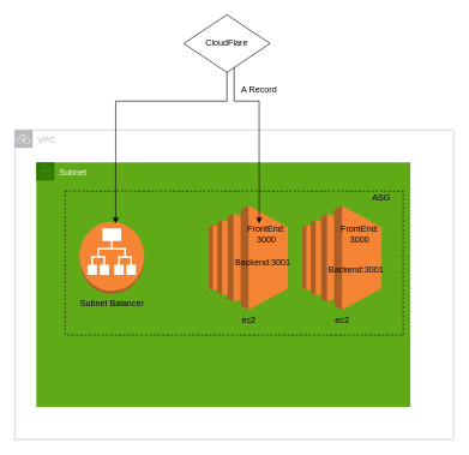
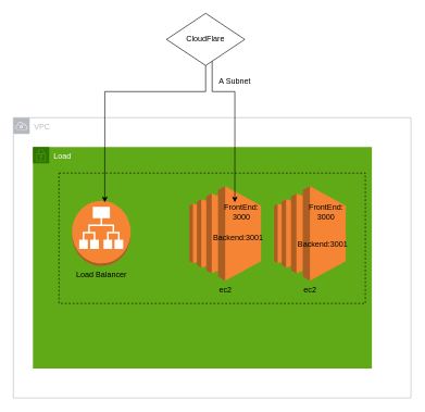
  <mxCell id="0" />
  <mxCell id="1" parent="0" />
- <mxCell id="2" value="Subnet&lt;div&gt;&lt;br&gt;&lt;/div&gt;" style="points=[[0,0],[0.25,0],[0.5,0],[0.75,0],[1,0],[1,0.25],[1,0.5],[1,0.75],[1,1],[0.75,1],[0.5,1],[0.25,1],[0,1],[0,0.75],[0,0.5],[0,0.25]];outlineConnect=0;html=1;whiteSpace=wrap;fontSize=12;fontStyle=0;container=1;pointerEvents=0;collapsible=0;recursiveResize=0;shape=mxgraph.aws4.group;grIcon=mxgraph.aws4.group_security_group;grStroke=0;strokeColor=#2D7600;fillColor=#60a917;verticalAlign=top;align=left;spacingLeft=30;fontColor=#ffffff;dashed=0;" vertex="1" parent="1"><mxGeometry x="50" y="225" width="520" height="340" as="geometry" /></mxCell>
+ <mxCell id="2" value="Load&lt;div&gt;&lt;br&gt;&lt;/div&gt;" style="points=[[0,0],[0.25,0],[0.5,0],[0.75,0],[1,0],[1,0.25],[1,0.5],[1,0.75],[1,1],[0.75,1],[0.5,1],[0.25,1],[0,1],[0,0.75],[0,0.5],[0,0.25]];outlineConnect=0;html=1;whiteSpace=wrap;fontSize=12;fontStyle=0;container=1;pointerEvents=0;collapsible=0;recursiveResize=0;shape=mxgraph.aws4.group;grIcon=mxgraph.aws4.group_security_group;grStroke=0;strokeColor=#2D7600;fillColor=#60a917;verticalAlign=top;align=left;spacingLeft=30;fontColor=#ffffff;dashed=0;" vertex="1" parent="1"><mxGeometry x="50" y="225" width="520" height="340" as="geometry" /></mxCell>
  <mxCell id="3" value="ec2" style="outlineConnect=0;dashed=0;verticalLabelPosition=bottom;verticalAlign=top;align=center;html=1;shape=mxgraph.aws3.ec2;fillColor=#F58534;gradientColor=none;" vertex="1" parent="2"><mxGeometry x="370" y="60" width="110" height="145" as="geometry" /></mxCell>
- <mxCell id="4" value="ASG" style="text;html=1;align=center;verticalAlign=middle;whiteSpace=wrap;rounded=0;" vertex="1" parent="2"><mxGeometry x="460" y="40" width="40" height="20" as="geometry" /></mxCell>
  <mxCell id="5" value="FrontEnd: 3000" style="text;html=1;align=center;verticalAlign=middle;whiteSpace=wrap;rounded=0;" vertex="1" parent="2"><mxGeometry x="430" y="90" width="40" height="20" as="geometry" /></mxCell>
  <mxCell id="6" value="Backend:3001" style="text;html=1;align=center;verticalAlign=middle;whiteSpace=wrap;rounded=0;" vertex="1" parent="2"><mxGeometry x="430" y="140" width="30" height="20" as="geometry" /></mxCell>
  <mxCell id="7" value="ec2" style="outlineConnect=0;dashed=0;verticalLabelPosition=bottom;verticalAlign=top;align=center;html=1;shape=mxgraph.aws3.ec2;fillColor=#F58534;gradientColor=none;" vertex="1" parent="2"><mxGeometry x="240" y="60" width="110" height="145" as="geometry" /></mxCell>
  <mxCell id="8" value="FrontEnd: 3000" style="text;html=1;align=center;verticalAlign=middle;whiteSpace=wrap;rounded=0;" vertex="1" parent="2"><mxGeometry x="300" y="90" width="40" height="20" as="geometry" /></mxCell>
  <mxCell id="9" value="Backend:3001" style="text;html=1;align=center;verticalAlign=middle;whiteSpace=wrap;rounded=0;" vertex="1" parent="2"><mxGeometry x="300" y="130" width="30" height="20" as="geometry" /></mxCell>
- <mxCell id="10" value="Subnet Balancer" style="outlineConnect=0;dashed=0;verticalLabelPosition=bottom;verticalAlign=top;align=center;html=1;shape=mxgraph.aws3.application_load_balancer;fillColor=#F58534;gradientColor=none;" vertex="1" parent="2"><mxGeometry x="60" y="82.5" width="90" height="100" as="geometry" /></mxCell>
+ <mxCell id="10" value="Load Balancer" style="outlineConnect=0;dashed=0;verticalLabelPosition=bottom;verticalAlign=top;align=center;html=1;shape=mxgraph.aws3.application_load_balancer;fillColor=#F58534;gradientColor=none;" vertex="1" parent="2"><mxGeometry x="60" y="82.5" width="90" height="100" as="geometry" /></mxCell>
  <mxCell id="11" value="" style="rounded=0;whiteSpace=wrap;html=1;fillStyle=zigzag-line;fillColor=none;dashed=1;" vertex="1" parent="2"><mxGeometry x="40" y="40" width="470" height="200" as="geometry" /></mxCell>
  <mxCell id="12" value="VPC" style="sketch=0;outlineConnect=0;gradientColor=none;html=1;whiteSpace=wrap;fontSize=12;fontStyle=0;shape=mxgraph.aws4.group;grIcon=mxgraph.aws4.group_vpc;strokeColor=#B6BABF;fillColor=none;verticalAlign=top;align=left;spacingLeft=30;fontColor=#B6BABF;dashed=0;" vertex="1" parent="1"><mxGeometry x="20" y="180" width="610" height="430" as="geometry" /></mxCell>
  <mxCell id="13" value="CloudFlare" style="rhombus;whiteSpace=wrap;html=1;" vertex="1" parent="1"><mxGeometry x="255" y="20" width="120" height="80" as="geometry" /></mxCell>
  <mxCell id="14" style="edgeStyle=orthogonalEdgeStyle;rounded=0;orthogonalLoop=1;jettySize=auto;html=1;entryX=0.23;entryY=0.302;entryDx=0;entryDy=0;entryPerimeter=0;" edge="1" parent="1" source="13" target="12"><mxGeometry relative="1" as="geometry" /></mxCell>
  <mxCell id="15" style="edgeStyle=orthogonalEdgeStyle;rounded=0;orthogonalLoop=1;jettySize=auto;html=1;entryX=0.557;entryY=0.302;entryDx=0;entryDy=0;entryPerimeter=0;" edge="1" parent="1" source="13" target="12"><mxGeometry relative="1" as="geometry"><Array as="points"><mxPoint x="325" y="140" /><mxPoint x="360" y="140" /></Array></mxGeometry></mxCell>
- <mxCell id="16" value="A Record" style="text;html=1;align=center;verticalAlign=middle;whiteSpace=wrap;rounded=0;" vertex="1" parent="1"><mxGeometry x="330" y="110" width="60" height="30" as="geometry" /></mxCell>
+ <mxCell id="16" value="A Subnet" style="text;html=1;align=center;verticalAlign=middle;whiteSpace=wrap;rounded=0;" vertex="1" parent="1"><mxGeometry x="330" y="110" width="60" height="30" as="geometry" /></mxCell>
